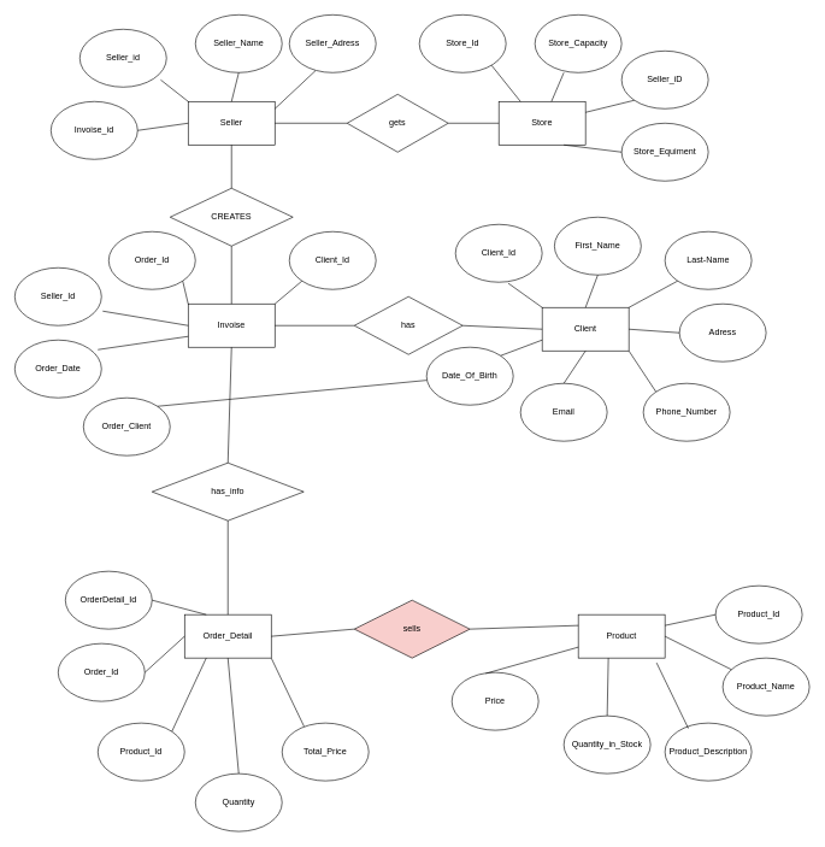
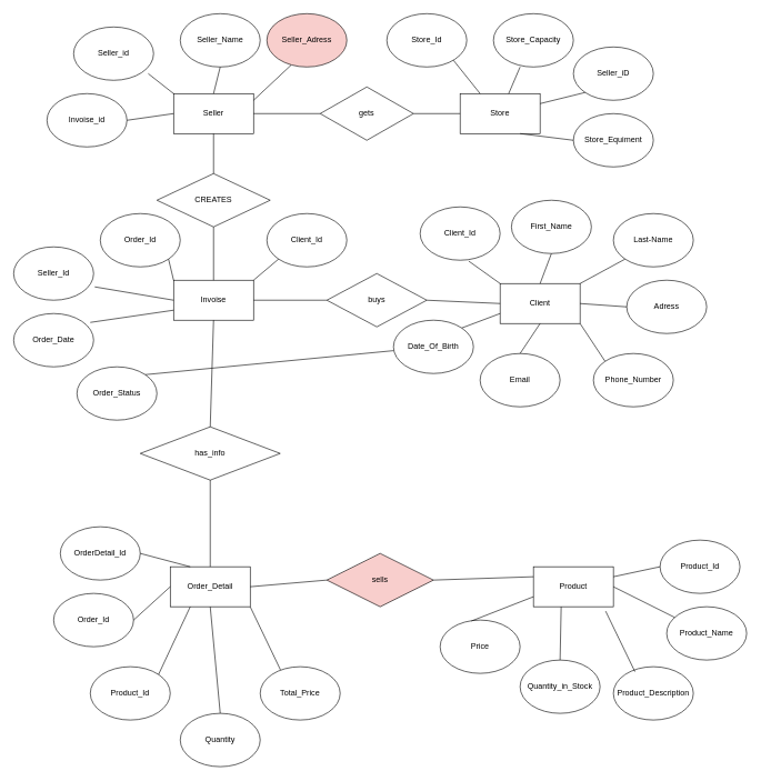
  <mxCell id="0" />
  <mxCell id="1" parent="0" />
  <mxCell id="2" value="Seller" style="rounded=0;whiteSpace=wrap;html=1;" vertex="1" parent="1"><mxGeometry x="260" y="140" width="120" height="60" as="geometry" /></mxCell>
  <mxCell id="3" value="Invoise_id" style="ellipse;whiteSpace=wrap;html=1;" vertex="1" parent="1"><mxGeometry x="70" y="140" width="120" height="80" as="geometry" /></mxCell>
  <mxCell id="4" value="Seller_id" style="ellipse;whiteSpace=wrap;html=1;" vertex="1" parent="1"><mxGeometry x="110" y="40" width="120" height="80" as="geometry" /></mxCell>
  <mxCell id="5" value="Seller_Name" style="ellipse;whiteSpace=wrap;html=1;" vertex="1" parent="1"><mxGeometry x="270" y="20" width="120" height="80" as="geometry" /></mxCell>
- <mxCell id="6" value="Seller_Adress" style="ellipse;whiteSpace=wrap;html=1;" vertex="1" parent="1"><mxGeometry x="400" y="20" width="120" height="80" as="geometry" /></mxCell>
+ <mxCell id="6" value="Seller_Adress" style="ellipse;whiteSpace=wrap;html=1;fillColor=#f8cecc;" vertex="1" parent="1"><mxGeometry x="400" y="20" width="120" height="80" as="geometry" /></mxCell>
  <mxCell id="7" value="" style="endArrow=none;html=1;rounded=0;exitX=0.5;exitY=0;exitDx=0;exitDy=0;" edge="1" parent="1" source="2"><mxGeometry width="50" height="50" relative="1" as="geometry"><mxPoint x="280" y="150" as="sourcePoint" /><mxPoint x="330" y="100" as="targetPoint" /></mxGeometry></mxCell>
  <mxCell id="8" value="" style="endArrow=none;html=1;rounded=0;entryX=0.303;entryY=0.965;entryDx=0;entryDy=0;entryPerimeter=0;" edge="1" parent="1" target="6"><mxGeometry width="50" height="50" relative="1" as="geometry"><mxPoint x="380" y="150" as="sourcePoint" /><mxPoint x="430" y="100" as="targetPoint" /></mxGeometry></mxCell>
  <mxCell id="9" value="" style="endArrow=none;html=1;rounded=0;entryX=0;entryY=0.5;entryDx=0;entryDy=0;exitX=1;exitY=0.5;exitDx=0;exitDy=0;" edge="1" parent="1" source="3" target="2"><mxGeometry width="50" height="50" relative="1" as="geometry"><mxPoint x="190" y="190" as="sourcePoint" /><mxPoint x="240" y="140" as="targetPoint" /></mxGeometry></mxCell>
  <mxCell id="10" value="" style="endArrow=none;html=1;rounded=0;exitX=0.933;exitY=0.875;exitDx=0;exitDy=0;exitPerimeter=0;entryX=0;entryY=0;entryDx=0;entryDy=0;" edge="1" parent="1" source="4" target="2"><mxGeometry width="50" height="50" relative="1" as="geometry"><mxPoint x="220" y="160" as="sourcePoint" /><mxPoint x="270" y="110" as="targetPoint" /></mxGeometry></mxCell>
  <mxCell id="11" value="gets" style="rhombus;whiteSpace=wrap;html=1;" vertex="1" parent="1"><mxGeometry x="480" y="130" width="140" height="80" as="geometry" /></mxCell>
  <mxCell id="12" value="" style="endArrow=none;html=1;rounded=0;entryX=0;entryY=0.5;entryDx=0;entryDy=0;exitX=1;exitY=0.5;exitDx=0;exitDy=0;" edge="1" parent="1" source="2" target="11"><mxGeometry width="50" height="50" relative="1" as="geometry"><mxPoint x="450" y="300" as="sourcePoint" /><mxPoint x="500" y="250" as="targetPoint" /></mxGeometry></mxCell>
  <mxCell id="13" value="Store" style="rounded=0;whiteSpace=wrap;html=1;" vertex="1" parent="1"><mxGeometry x="690" y="140" width="120" height="60" as="geometry" /></mxCell>
  <mxCell id="14" value="Store_Id" style="ellipse;whiteSpace=wrap;html=1;" vertex="1" parent="1"><mxGeometry x="580" y="20" width="120" height="80" as="geometry" /></mxCell>
  <mxCell id="15" value="Store_Capacity" style="ellipse;whiteSpace=wrap;html=1;" vertex="1" parent="1"><mxGeometry x="740" y="20" width="120" height="80" as="geometry" /></mxCell>
  <mxCell id="16" value="Store_Equiment" style="ellipse;whiteSpace=wrap;html=1;" vertex="1" parent="1"><mxGeometry x="860" y="170" width="120" height="80" as="geometry" /></mxCell>
  <mxCell id="17" value="Seller_iD" style="ellipse;whiteSpace=wrap;html=1;" vertex="1" parent="1"><mxGeometry x="860" y="70" width="120" height="80" as="geometry" /></mxCell>
  <mxCell id="18" value="" style="endArrow=none;html=1;rounded=0;" edge="1" parent="1" source="11"><mxGeometry width="50" height="50" relative="1" as="geometry"><mxPoint x="650" y="220" as="sourcePoint" /><mxPoint x="690" y="170" as="targetPoint" /></mxGeometry></mxCell>
  <mxCell id="19" value="" style="endArrow=none;html=1;rounded=0;entryX=0.75;entryY=1;entryDx=0;entryDy=0;exitX=0;exitY=0.5;exitDx=0;exitDy=0;" edge="1" parent="1" source="16" target="13"><mxGeometry width="50" height="50" relative="1" as="geometry"><mxPoint x="660" y="300" as="sourcePoint" /><mxPoint x="710" y="250" as="targetPoint" /></mxGeometry></mxCell>
  <mxCell id="20" value="" style="endArrow=none;html=1;rounded=0;exitX=0.25;exitY=0;exitDx=0;exitDy=0;" edge="1" parent="1" source="13"><mxGeometry width="50" height="50" relative="1" as="geometry"><mxPoint x="630" y="140" as="sourcePoint" /><mxPoint x="680" y="90" as="targetPoint" /></mxGeometry></mxCell>
  <mxCell id="21" value="" style="endArrow=none;html=1;rounded=0;" edge="1" parent="1" source="13"><mxGeometry width="50" height="50" relative="1" as="geometry"><mxPoint x="730" y="150" as="sourcePoint" /><mxPoint x="780" y="100" as="targetPoint" /></mxGeometry></mxCell>
  <mxCell id="22" value="" style="endArrow=none;html=1;rounded=0;entryX=0;entryY=1;entryDx=0;entryDy=0;exitX=1;exitY=0.25;exitDx=0;exitDy=0;" edge="1" parent="1" source="13" target="17"><mxGeometry width="50" height="50" relative="1" as="geometry"><mxPoint x="440" y="300" as="sourcePoint" /><mxPoint x="490" y="250" as="targetPoint" /></mxGeometry></mxCell>
  <mxCell id="23" value="CREATES" style="rhombus;whiteSpace=wrap;html=1;" vertex="1" parent="1"><mxGeometry x="235" y="260" width="170" height="80" as="geometry" /></mxCell>
  <mxCell id="24" value="" style="endArrow=none;html=1;rounded=0;exitX=0.5;exitY=0;exitDx=0;exitDy=0;" edge="1" parent="1" source="23"><mxGeometry width="50" height="50" relative="1" as="geometry"><mxPoint x="270" y="250" as="sourcePoint" /><mxPoint x="320" y="200" as="targetPoint" /></mxGeometry></mxCell>
  <mxCell id="25" value="Invoise" style="rounded=0;whiteSpace=wrap;html=1;" vertex="1" parent="1"><mxGeometry x="260" y="420" width="120" height="60" as="geometry" /></mxCell>
  <mxCell id="26" value="" style="endArrow=none;html=1;rounded=0;exitX=0.5;exitY=0;exitDx=0;exitDy=0;" edge="1" parent="1" source="25"><mxGeometry width="50" height="50" relative="1" as="geometry"><mxPoint x="270" y="390" as="sourcePoint" /><mxPoint x="320" y="340" as="targetPoint" /></mxGeometry></mxCell>
  <mxCell id="27" value="Order_Id" style="ellipse;whiteSpace=wrap;html=1;" vertex="1" parent="1"><mxGeometry x="150" y="320" width="120" height="80" as="geometry" /></mxCell>
  <mxCell id="28" value="Seller_Id" style="ellipse;whiteSpace=wrap;html=1;" vertex="1" parent="1"><mxGeometry x="20" y="370" width="120" height="80" as="geometry" /></mxCell>
  <mxCell id="29" value="Order_Date" style="ellipse;whiteSpace=wrap;html=1;" vertex="1" parent="1"><mxGeometry x="20" y="470" width="120" height="80" as="geometry" /></mxCell>
- <mxCell id="30" value="Order_Client" style="ellipse;whiteSpace=wrap;html=1;" vertex="1" parent="1"><mxGeometry x="115" y="550" width="120" height="80" as="geometry" /></mxCell>
+ <mxCell id="30" value="Order_Status" style="ellipse;whiteSpace=wrap;html=1;" vertex="1" parent="1"><mxGeometry x="115" y="550" width="120" height="80" as="geometry" /></mxCell>
  <mxCell id="31" value="Client_Id" style="ellipse;whiteSpace=wrap;html=1;" vertex="1" parent="1"><mxGeometry x="400" y="320" width="120" height="80" as="geometry" /></mxCell>
  <mxCell id="32" value="" style="endArrow=none;html=1;rounded=0;exitX=0;exitY=0;exitDx=0;exitDy=0;entryX=1;entryY=1;entryDx=0;entryDy=0;" edge="1" parent="1" source="25" target="27"><mxGeometry width="50" height="50" relative="1" as="geometry"><mxPoint x="190" y="450" as="sourcePoint" /><mxPoint x="230" y="400" as="targetPoint" /></mxGeometry></mxCell>
  <mxCell id="33" value="" style="endArrow=none;html=1;rounded=0;exitX=1.014;exitY=0.75;exitDx=0;exitDy=0;exitPerimeter=0;" edge="1" parent="1" source="28"><mxGeometry width="50" height="50" relative="1" as="geometry"><mxPoint x="210" y="500" as="sourcePoint" /><mxPoint x="260" y="450" as="targetPoint" /></mxGeometry></mxCell>
  <mxCell id="34" value="" style="endArrow=none;html=1;rounded=0;exitX=1;exitY=0;exitDx=0;exitDy=0;entryX=0;entryY=1;entryDx=0;entryDy=0;" edge="1" parent="1" source="25" target="31"><mxGeometry width="50" height="50" relative="1" as="geometry"><mxPoint x="440" y="300" as="sourcePoint" /><mxPoint x="490" y="250" as="targetPoint" /></mxGeometry></mxCell>
  <mxCell id="35" value="" style="endArrow=none;html=1;rounded=0;exitX=0.958;exitY=0.167;exitDx=0;exitDy=0;exitPerimeter=0;entryX=0;entryY=0.75;entryDx=0;entryDy=0;" edge="1" parent="1" source="29" target="25"><mxGeometry width="50" height="50" relative="1" as="geometry"><mxPoint x="440" y="300" as="sourcePoint" /><mxPoint x="490" y="250" as="targetPoint" /></mxGeometry></mxCell>
  <mxCell id="36" value="" style="endArrow=none;html=1;rounded=0;exitX=1;exitY=0;exitDx=0;exitDy=0;" edge="1" parent="1" source="30" target="44"><mxGeometry width="50" height="50" relative="1" as="geometry"><mxPoint x="440" y="300" as="sourcePoint" /><mxPoint x="490" y="250" as="targetPoint" /></mxGeometry></mxCell>
- <mxCell id="37" value="has" style="rhombus;whiteSpace=wrap;html=1;" vertex="1" parent="1"><mxGeometry x="490" y="410" width="150" height="80" as="geometry" /></mxCell>
+ <mxCell id="37" value="buys" style="rhombus;whiteSpace=wrap;html=1;" vertex="1" parent="1"><mxGeometry x="490" y="410" width="150" height="80" as="geometry" /></mxCell>
  <mxCell id="38" value="Client" style="rounded=0;whiteSpace=wrap;html=1;" vertex="1" parent="1"><mxGeometry x="750" y="425" width="120" height="60" as="geometry" /></mxCell>
  <mxCell id="39" value="" style="endArrow=none;html=1;rounded=0;entryX=0;entryY=0.5;entryDx=0;entryDy=0;exitX=1;exitY=0.5;exitDx=0;exitDy=0;" edge="1" parent="1" source="25" target="37"><mxGeometry width="50" height="50" relative="1" as="geometry"><mxPoint x="440" y="300" as="sourcePoint" /><mxPoint x="490" y="250" as="targetPoint" /></mxGeometry></mxCell>
  <mxCell id="40" value="" style="endArrow=none;html=1;rounded=0;entryX=1;entryY=0.5;entryDx=0;entryDy=0;exitX=0;exitY=0.5;exitDx=0;exitDy=0;" edge="1" parent="1" source="38" target="37"><mxGeometry width="50" height="50" relative="1" as="geometry"><mxPoint x="440" y="300" as="sourcePoint" /><mxPoint x="490" y="250" as="targetPoint" /></mxGeometry></mxCell>
  <mxCell id="41" value="First_Name" style="ellipse;whiteSpace=wrap;html=1;" vertex="1" parent="1"><mxGeometry x="767" y="300" width="120" height="80" as="geometry" /></mxCell>
  <mxCell id="42" value="Client_Id" style="ellipse;whiteSpace=wrap;html=1;" vertex="1" parent="1"><mxGeometry x="630" y="310" width="120" height="80" as="geometry" /></mxCell>
  <mxCell id="43" value="Last-Name" style="ellipse;whiteSpace=wrap;html=1;" vertex="1" parent="1"><mxGeometry x="920" y="320" width="120" height="80" as="geometry" /></mxCell>
  <mxCell id="44" value="Date_Of_Birth" style="ellipse;whiteSpace=wrap;html=1;" vertex="1" parent="1"><mxGeometry x="590" y="480" width="120" height="80" as="geometry" /></mxCell>
  <mxCell id="45" value="Email" style="ellipse;whiteSpace=wrap;html=1;" vertex="1" parent="1"><mxGeometry x="720" y="530" width="120" height="80" as="geometry" /></mxCell>
  <mxCell id="46" value="Phone_Number" style="ellipse;whiteSpace=wrap;html=1;" vertex="1" parent="1"><mxGeometry x="890" y="530" width="120" height="80" as="geometry" /></mxCell>
  <mxCell id="47" value="Adress" style="ellipse;whiteSpace=wrap;html=1;" vertex="1" parent="1"><mxGeometry x="940" y="420" width="120" height="80" as="geometry" /></mxCell>
  <mxCell id="48" value="" style="endArrow=none;html=1;rounded=0;exitX=1;exitY=0.5;exitDx=0;exitDy=0;" edge="1" parent="1" source="38"><mxGeometry width="50" height="50" relative="1" as="geometry"><mxPoint x="870" y="460" as="sourcePoint" /><mxPoint x="940" y="460" as="targetPoint" /></mxGeometry></mxCell>
  <mxCell id="49" value="" style="endArrow=none;html=1;rounded=0;exitX=0;exitY=0;exitDx=0;exitDy=0;entryX=1;entryY=1;entryDx=0;entryDy=0;" edge="1" parent="1" source="46" target="38"><mxGeometry width="50" height="50" relative="1" as="geometry"><mxPoint x="440" y="300" as="sourcePoint" /><mxPoint x="490" y="250" as="targetPoint" /></mxGeometry></mxCell>
  <mxCell id="50" value="" style="endArrow=none;html=1;rounded=0;entryX=0.5;entryY=0;entryDx=0;entryDy=0;exitX=0.5;exitY=1;exitDx=0;exitDy=0;" edge="1" parent="1" source="38" target="45"><mxGeometry width="50" height="50" relative="1" as="geometry"><mxPoint x="440" y="300" as="sourcePoint" /><mxPoint x="490" y="250" as="targetPoint" /></mxGeometry></mxCell>
  <mxCell id="51" value="" style="endArrow=none;html=1;rounded=0;exitX=1;exitY=0;exitDx=0;exitDy=0;entryX=0;entryY=0.75;entryDx=0;entryDy=0;" edge="1" parent="1" source="44" target="38"><mxGeometry width="50" height="50" relative="1" as="geometry"><mxPoint x="440" y="300" as="sourcePoint" /><mxPoint x="490" y="250" as="targetPoint" /></mxGeometry></mxCell>
  <mxCell id="52" value="" style="endArrow=none;html=1;rounded=0;entryX=1;entryY=0;entryDx=0;entryDy=0;exitX=0;exitY=1;exitDx=0;exitDy=0;" edge="1" parent="1" source="43" target="38"><mxGeometry width="50" height="50" relative="1" as="geometry"><mxPoint x="440" y="300" as="sourcePoint" /><mxPoint x="490" y="250" as="targetPoint" /></mxGeometry></mxCell>
  <mxCell id="53" value="" style="endArrow=none;html=1;rounded=0;entryX=0.5;entryY=0;entryDx=0;entryDy=0;exitX=0.5;exitY=1;exitDx=0;exitDy=0;" edge="1" parent="1" source="41" target="38"><mxGeometry width="50" height="50" relative="1" as="geometry"><mxPoint x="440" y="300" as="sourcePoint" /><mxPoint x="490" y="250" as="targetPoint" /></mxGeometry></mxCell>
  <mxCell id="54" value="" style="endArrow=none;html=1;rounded=0;exitX=0;exitY=0;exitDx=0;exitDy=0;entryX=0.608;entryY=1.017;entryDx=0;entryDy=0;entryPerimeter=0;" edge="1" parent="1" source="38" target="42"><mxGeometry width="50" height="50" relative="1" as="geometry"><mxPoint x="440" y="300" as="sourcePoint" /><mxPoint x="490" y="250" as="targetPoint" /></mxGeometry></mxCell>
  <mxCell id="55" value="has_info" style="rhombus;whiteSpace=wrap;html=1;" vertex="1" parent="1"><mxGeometry x="210" y="640" width="210" height="80" as="geometry" /></mxCell>
  <mxCell id="56" value="Order_Detail" style="rounded=0;whiteSpace=wrap;html=1;" vertex="1" parent="1"><mxGeometry x="255" y="850" width="120" height="60" as="geometry" /></mxCell>
  <mxCell id="57" value="sells" style="rhombus;whiteSpace=wrap;html=1;fillColor=#f8cecc;" vertex="1" parent="1"><mxGeometry x="490" y="830" width="160" height="80" as="geometry" /></mxCell>
  <mxCell id="58" value="Product" style="rounded=0;whiteSpace=wrap;html=1;" vertex="1" parent="1"><mxGeometry x="800" y="850" width="120" height="60" as="geometry" /></mxCell>
  <mxCell id="59" value="Product_Description" style="ellipse;whiteSpace=wrap;html=1;" vertex="1" parent="1"><mxGeometry x="920" y="1000" width="120" height="80" as="geometry" /></mxCell>
  <mxCell id="60" value="Product_Id" style="ellipse;whiteSpace=wrap;html=1;" vertex="1" parent="1"><mxGeometry x="990" y="810" width="120" height="80" as="geometry" /></mxCell>
  <mxCell id="61" value="Product_Name" style="ellipse;whiteSpace=wrap;html=1;" vertex="1" parent="1"><mxGeometry x="1000" y="910" width="120" height="80" as="geometry" /></mxCell>
  <mxCell id="62" value="Quantity_in_Stock" style="ellipse;whiteSpace=wrap;html=1;" vertex="1" parent="1"><mxGeometry x="780" y="990" width="120" height="80" as="geometry" /></mxCell>
- <mxCell id="63" value="Price" style="ellipse;whiteSpace=wrap;html=1;" vertex="1" parent="1"><mxGeometry x="625" y="930" width="120" height="80" as="geometry" /></mxCell>
+ <mxCell id="63" value="Price" style="ellipse;whiteSpace=wrap;html=1;" vertex="1" parent="1"><mxGeometry x="660" y="930" width="120" height="80" as="geometry" /></mxCell>
  <mxCell id="64" value="Total_Price" style="ellipse;whiteSpace=wrap;html=1;" vertex="1" parent="1"><mxGeometry x="390" y="1000" width="120" height="80" as="geometry" /></mxCell>
  <mxCell id="65" value="Quantity" style="ellipse;whiteSpace=wrap;html=1;" vertex="1" parent="1"><mxGeometry x="270" y="1070" width="120" height="80" as="geometry" /></mxCell>
  <mxCell id="66" value="Product_Id" style="ellipse;whiteSpace=wrap;html=1;" vertex="1" parent="1"><mxGeometry x="135" y="1000" width="120" height="80" as="geometry" /></mxCell>
  <mxCell id="67" value="Order_Id" style="ellipse;whiteSpace=wrap;html=1;" vertex="1" parent="1"><mxGeometry x="80" y="890" width="120" height="80" as="geometry" /></mxCell>
  <mxCell id="68" value="OrderDetail_Id" style="ellipse;whiteSpace=wrap;html=1;" vertex="1" parent="1"><mxGeometry x="90" y="790" width="120" height="80" as="geometry" /></mxCell>
  <mxCell id="69" value="" style="endArrow=none;html=1;rounded=0;entryX=1;entryY=1;entryDx=0;entryDy=0;exitX=0.253;exitY=0.058;exitDx=0;exitDy=0;exitPerimeter=0;" edge="1" parent="1" source="64" target="56"><mxGeometry width="50" height="50" relative="1" as="geometry"><mxPoint x="370" y="1110" as="sourcePoint" /><mxPoint x="420" y="1060" as="targetPoint" /></mxGeometry></mxCell>
  <mxCell id="70" value="" style="endArrow=none;html=1;rounded=0;exitX=0.5;exitY=0;exitDx=0;exitDy=0;entryX=0.5;entryY=1;entryDx=0;entryDy=0;" edge="1" parent="1" source="65" target="56"><mxGeometry width="50" height="50" relative="1" as="geometry"><mxPoint x="370" y="1110" as="sourcePoint" /><mxPoint x="420" y="1060" as="targetPoint" /></mxGeometry></mxCell>
  <mxCell id="71" value="" style="endArrow=none;html=1;rounded=0;exitX=1;exitY=0;exitDx=0;exitDy=0;entryX=0.25;entryY=1;entryDx=0;entryDy=0;" edge="1" parent="1" source="66" target="56"><mxGeometry width="50" height="50" relative="1" as="geometry"><mxPoint x="370" y="1110" as="sourcePoint" /><mxPoint x="420" y="1060" as="targetPoint" /></mxGeometry></mxCell>
  <mxCell id="72" value="" style="endArrow=none;html=1;rounded=0;exitX=1;exitY=0.5;exitDx=0;exitDy=0;entryX=0;entryY=0.5;entryDx=0;entryDy=0;" edge="1" parent="1" source="67" target="56"><mxGeometry width="50" height="50" relative="1" as="geometry"><mxPoint x="370" y="1110" as="sourcePoint" /><mxPoint x="420" y="1060" as="targetPoint" /></mxGeometry></mxCell>
  <mxCell id="73" value="" style="endArrow=none;html=1;rounded=0;entryX=0.25;entryY=0;entryDx=0;entryDy=0;exitX=1;exitY=0.5;exitDx=0;exitDy=0;" edge="1" parent="1" source="68" target="56"><mxGeometry width="50" height="50" relative="1" as="geometry"><mxPoint x="370" y="1110" as="sourcePoint" /><mxPoint x="420" y="1060" as="targetPoint" /></mxGeometry></mxCell>
  <mxCell id="74" value="" style="endArrow=none;html=1;rounded=0;entryX=0.392;entryY=0.017;entryDx=0;entryDy=0;entryPerimeter=0;exitX=0;exitY=0.75;exitDx=0;exitDy=0;" edge="1" parent="1" source="58" target="63"><mxGeometry width="50" height="50" relative="1" as="geometry"><mxPoint x="360" y="960" as="sourcePoint" /><mxPoint x="410" y="910" as="targetPoint" /></mxGeometry></mxCell>
  <mxCell id="75" value="" style="endArrow=none;html=1;rounded=0;exitX=0.5;exitY=0;exitDx=0;exitDy=0;entryX=0.347;entryY=1;entryDx=0;entryDy=0;entryPerimeter=0;" edge="1" parent="1" source="62" target="58"><mxGeometry width="50" height="50" relative="1" as="geometry"><mxPoint x="360" y="960" as="sourcePoint" /><mxPoint x="410" y="910" as="targetPoint" /></mxGeometry></mxCell>
  <mxCell id="76" value="" style="endArrow=none;html=1;rounded=0;exitX=0.269;exitY=0.092;exitDx=0;exitDy=0;exitPerimeter=0;entryX=0.903;entryY=1.111;entryDx=0;entryDy=0;entryPerimeter=0;" edge="1" parent="1" source="59" target="58"><mxGeometry width="50" height="50" relative="1" as="geometry"><mxPoint x="360" y="960" as="sourcePoint" /><mxPoint x="410" y="910" as="targetPoint" /></mxGeometry></mxCell>
  <mxCell id="77" value="" style="endArrow=none;html=1;rounded=0;entryX=1;entryY=0.5;entryDx=0;entryDy=0;" edge="1" parent="1" source="61" target="58"><mxGeometry width="50" height="50" relative="1" as="geometry"><mxPoint x="370" y="960" as="sourcePoint" /><mxPoint x="410" y="910" as="targetPoint" /></mxGeometry></mxCell>
  <mxCell id="78" value="" style="endArrow=none;html=1;rounded=0;entryX=1;entryY=0.25;entryDx=0;entryDy=0;exitX=0;exitY=0.5;exitDx=0;exitDy=0;" edge="1" parent="1" source="60" target="58"><mxGeometry width="50" height="50" relative="1" as="geometry"><mxPoint x="740" y="870" as="sourcePoint" /><mxPoint x="720" y="870" as="targetPoint" /></mxGeometry></mxCell>
  <mxCell id="79" value="" style="endArrow=none;html=1;rounded=0;exitX=1;exitY=0.5;exitDx=0;exitDy=0;entryX=0;entryY=0.25;entryDx=0;entryDy=0;" edge="1" parent="1" source="57" target="58"><mxGeometry width="50" height="50" relative="1" as="geometry"><mxPoint x="1000" y="740" as="sourcePoint" /><mxPoint x="1050" y="690" as="targetPoint" /></mxGeometry></mxCell>
  <mxCell id="80" value="" style="endArrow=none;html=1;rounded=0;exitX=1;exitY=0.5;exitDx=0;exitDy=0;entryX=0;entryY=0.5;entryDx=0;entryDy=0;" edge="1" parent="1" source="56" target="57"><mxGeometry width="50" height="50" relative="1" as="geometry"><mxPoint x="1000" y="740" as="sourcePoint" /><mxPoint x="1050" y="690" as="targetPoint" /></mxGeometry></mxCell>
  <mxCell id="81" value="" style="endArrow=none;html=1;rounded=0;exitX=0.5;exitY=0;exitDx=0;exitDy=0;entryX=0.5;entryY=1;entryDx=0;entryDy=0;" edge="1" parent="1" source="56" target="55"><mxGeometry width="50" height="50" relative="1" as="geometry"><mxPoint x="1000" y="740" as="sourcePoint" /><mxPoint x="1050" y="690" as="targetPoint" /></mxGeometry></mxCell>
  <mxCell id="82" value="" style="endArrow=none;html=1;rounded=0;exitX=0.5;exitY=0;exitDx=0;exitDy=0;entryX=0.5;entryY=1;entryDx=0;entryDy=0;" edge="1" parent="1" source="55" target="25"><mxGeometry width="50" height="50" relative="1" as="geometry"><mxPoint x="1000" y="740" as="sourcePoint" /><mxPoint x="1050" y="690" as="targetPoint" /></mxGeometry></mxCell>
